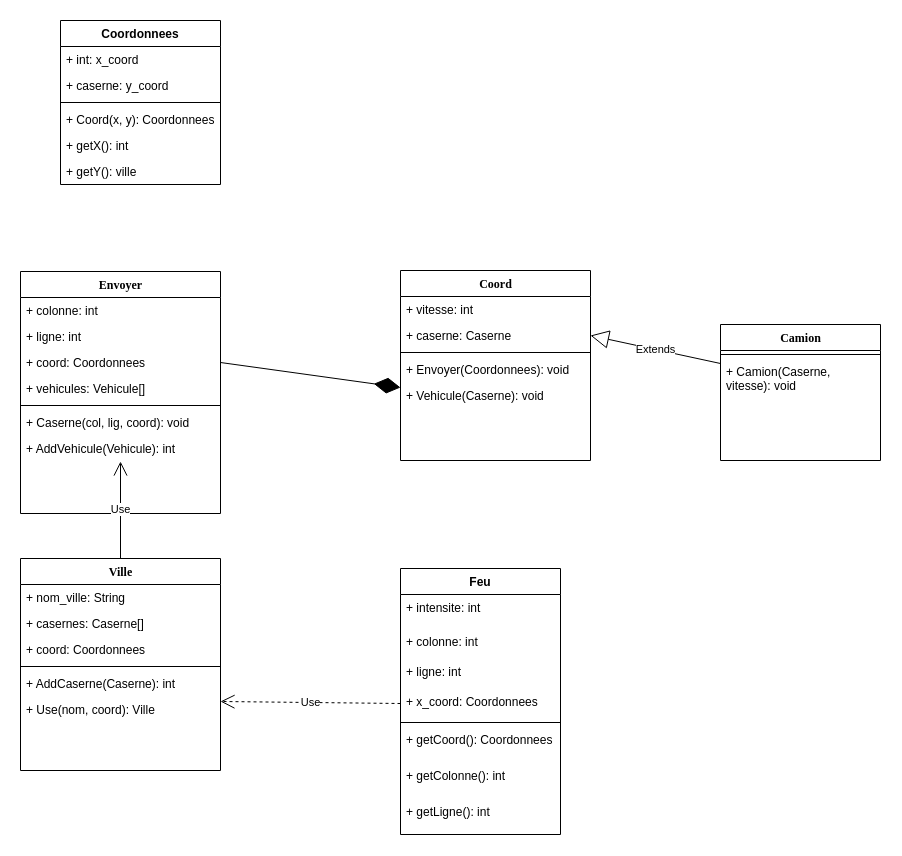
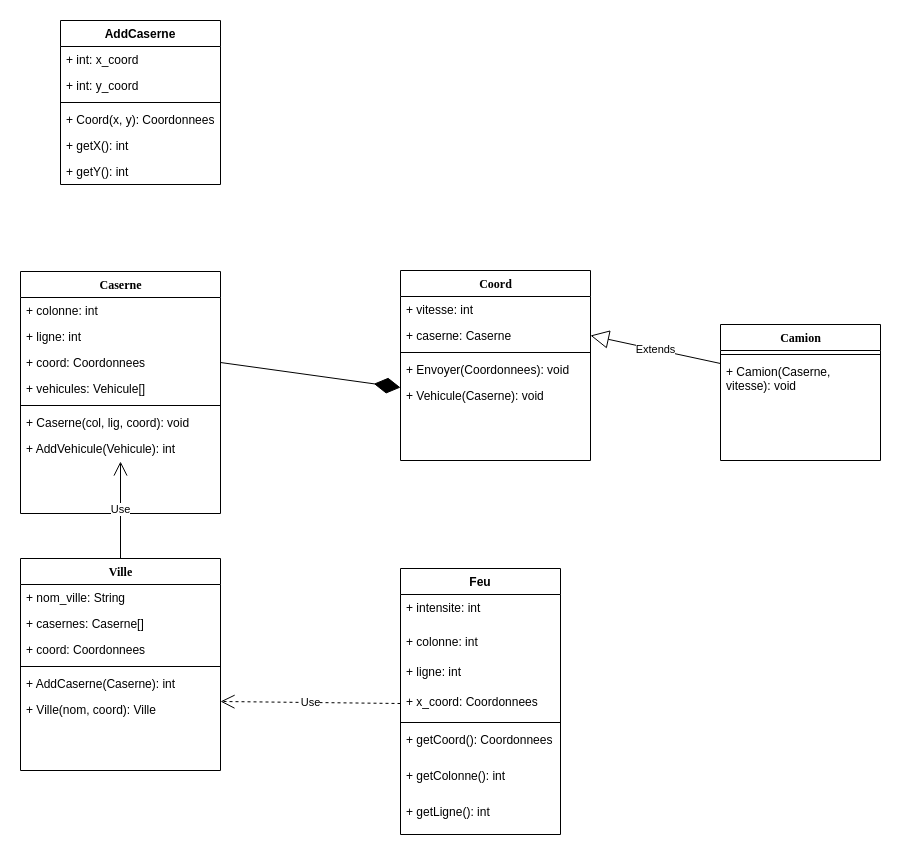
  <mxCell id="0" />
  <mxCell id="1" parent="0" />
- <mxCell id="2" value="Envoyer" style="swimlane;html=1;fontStyle=1;align=center;verticalAlign=top;childLayout=stackLayout;horizontal=1;startSize=26;horizontalStack=0;resizeParent=1;resizeLast=0;collapsible=1;marginBottom=0;swimlaneFillColor=#ffffff;rounded=0;shadow=0;comic=0;labelBackgroundColor=none;strokeWidth=1;fillColor=none;fontFamily=Verdana;fontSize=12" parent="1" vertex="1"><mxGeometry x="20" y="271" width="200" height="242" as="geometry" /></mxCell>
+ <mxCell id="2" value="Caserne" style="swimlane;html=1;fontStyle=1;align=center;verticalAlign=top;childLayout=stackLayout;horizontal=1;startSize=26;horizontalStack=0;resizeParent=1;resizeLast=0;collapsible=1;marginBottom=0;swimlaneFillColor=#ffffff;rounded=0;shadow=0;comic=0;labelBackgroundColor=none;strokeWidth=1;fillColor=none;fontFamily=Verdana;fontSize=12" parent="1" vertex="1"><mxGeometry x="20" y="271" width="200" height="242" as="geometry" /></mxCell>
  <mxCell id="3" value="+ colonne: int" style="text;html=1;strokeColor=none;fillColor=none;align=left;verticalAlign=top;spacingLeft=4;spacingRight=4;whiteSpace=wrap;overflow=hidden;rotatable=0;points=[[0,0.5],[1,0.5]];portConstraint=eastwest;" parent="2" vertex="1"><mxGeometry y="26" width="200" height="26" as="geometry" /></mxCell>
  <mxCell id="4" value="+ ligne: int" style="text;html=1;strokeColor=none;fillColor=none;align=left;verticalAlign=top;spacingLeft=4;spacingRight=4;whiteSpace=wrap;overflow=hidden;rotatable=0;points=[[0,0.5],[1,0.5]];portConstraint=eastwest;" parent="2" vertex="1"><mxGeometry y="52" width="200" height="26" as="geometry" /></mxCell>
  <mxCell id="5" value="+ coord: Coordonnees" style="text;html=1;strokeColor=none;fillColor=none;align=left;verticalAlign=top;spacingLeft=4;spacingRight=4;whiteSpace=wrap;overflow=hidden;rotatable=0;points=[[0,0.5],[1,0.5]];portConstraint=eastwest;" parent="2" vertex="1"><mxGeometry y="78" width="200" height="26" as="geometry" /></mxCell>
  <mxCell id="6" value="+ vehicules: Vehicule[]" style="text;html=1;strokeColor=none;fillColor=none;align=left;verticalAlign=top;spacingLeft=4;spacingRight=4;whiteSpace=wrap;overflow=hidden;rotatable=0;points=[[0,0.5],[1,0.5]];portConstraint=eastwest;" parent="2" vertex="1"><mxGeometry y="104" width="200" height="26" as="geometry" /></mxCell>
  <mxCell id="7" value="" style="line;html=1;strokeWidth=1;fillColor=none;align=left;verticalAlign=middle;spacingTop=-1;spacingLeft=3;spacingRight=3;rotatable=0;labelPosition=right;points=[];portConstraint=eastwest;" parent="2" vertex="1"><mxGeometry y="130" width="200" height="8" as="geometry" /></mxCell>
  <mxCell id="8" value="+ Caserne(col, lig, coord): void" style="text;html=1;strokeColor=none;fillColor=none;align=left;verticalAlign=top;spacingLeft=4;spacingRight=4;whiteSpace=wrap;overflow=hidden;rotatable=0;points=[[0,0.5],[1,0.5]];portConstraint=eastwest;" parent="2" vertex="1"><mxGeometry y="138" width="200" height="26" as="geometry" /></mxCell>
  <mxCell id="9" value="+ AddVehicule(Vehicule): int" style="text;html=1;strokeColor=none;fillColor=none;align=left;verticalAlign=top;spacingLeft=4;spacingRight=4;whiteSpace=wrap;overflow=hidden;rotatable=0;points=[[0,0.5],[1,0.5]];portConstraint=eastwest;" parent="2" vertex="1"><mxGeometry y="164" width="200" height="26" as="geometry" /></mxCell>
  <mxCell id="10" value="Coord" style="swimlane;html=1;fontStyle=1;align=center;verticalAlign=top;childLayout=stackLayout;horizontal=1;startSize=26;horizontalStack=0;resizeParent=1;resizeLast=0;collapsible=1;marginBottom=0;swimlaneFillColor=#ffffff;rounded=0;shadow=0;comic=0;labelBackgroundColor=none;strokeWidth=1;fillColor=none;fontFamily=Verdana;fontSize=12" parent="1" vertex="1"><mxGeometry x="400" y="270" width="190" height="190" as="geometry" /></mxCell>
  <mxCell id="11" value="+ vitesse: int" style="text;html=1;strokeColor=none;fillColor=none;align=left;verticalAlign=top;spacingLeft=4;spacingRight=4;whiteSpace=wrap;overflow=hidden;rotatable=0;points=[[0,0.5],[1,0.5]];portConstraint=eastwest;" parent="10" vertex="1"><mxGeometry y="26" width="190" height="26" as="geometry" /></mxCell>
  <mxCell id="12" value="+ caserne: Caserne" style="text;html=1;strokeColor=none;fillColor=none;align=left;verticalAlign=top;spacingLeft=4;spacingRight=4;whiteSpace=wrap;overflow=hidden;rotatable=0;points=[[0,0.5],[1,0.5]];portConstraint=eastwest;" parent="10" vertex="1"><mxGeometry y="52" width="190" height="26" as="geometry" /></mxCell>
  <mxCell id="13" value="" style="line;html=1;strokeWidth=1;fillColor=none;align=left;verticalAlign=middle;spacingTop=-1;spacingLeft=3;spacingRight=3;rotatable=0;labelPosition=right;points=[];portConstraint=eastwest;" parent="10" vertex="1"><mxGeometry y="78" width="190" height="8" as="geometry" /></mxCell>
  <mxCell id="14" value="+ Envoyer(Coordonnees): void" style="text;html=1;strokeColor=none;fillColor=none;align=left;verticalAlign=top;spacingLeft=4;spacingRight=4;whiteSpace=wrap;overflow=hidden;rotatable=0;points=[[0,0.5],[1,0.5]];portConstraint=eastwest;" parent="10" vertex="1"><mxGeometry y="86" width="190" height="26" as="geometry" /></mxCell>
  <mxCell id="15" value="+ Vehicule(Caserne): void" style="text;html=1;strokeColor=none;fillColor=none;align=left;verticalAlign=top;spacingLeft=4;spacingRight=4;whiteSpace=wrap;overflow=hidden;rotatable=0;points=[[0,0.5],[1,0.5]];portConstraint=eastwest;" parent="10" vertex="1"><mxGeometry y="112" width="190" height="52" as="geometry" /></mxCell>
  <mxCell id="16" value="Camion&lt;br&gt;" style="swimlane;html=1;fontStyle=1;align=center;verticalAlign=top;childLayout=stackLayout;horizontal=1;startSize=26;horizontalStack=0;resizeParent=1;resizeLast=0;collapsible=1;marginBottom=0;swimlaneFillColor=#ffffff;rounded=0;shadow=0;comic=0;labelBackgroundColor=none;strokeWidth=1;fillColor=none;fontFamily=Verdana;fontSize=12" parent="1" vertex="1"><mxGeometry x="720" y="324" width="160" height="136" as="geometry" /></mxCell>
  <mxCell id="17" value="" style="line;html=1;strokeWidth=1;fillColor=none;align=left;verticalAlign=middle;spacingTop=-1;spacingLeft=3;spacingRight=3;rotatable=0;labelPosition=right;points=[];portConstraint=eastwest;" parent="16" vertex="1"><mxGeometry y="26" width="160" height="8" as="geometry" /></mxCell>
  <mxCell id="18" value="+ Camion(Caserne, vitesse): void" style="text;html=1;strokeColor=none;fillColor=none;align=left;verticalAlign=top;spacingLeft=4;spacingRight=4;whiteSpace=wrap;overflow=hidden;rotatable=0;points=[[0,0.5],[1,0.5]];portConstraint=eastwest;" parent="16" vertex="1"><mxGeometry y="34" width="160" height="52" as="geometry" /></mxCell>
  <mxCell id="19" value="Ville" style="swimlane;html=1;fontStyle=1;align=center;verticalAlign=top;childLayout=stackLayout;horizontal=1;startSize=26;horizontalStack=0;resizeParent=1;resizeLast=0;collapsible=1;marginBottom=0;swimlaneFillColor=#ffffff;rounded=0;shadow=0;comic=0;labelBackgroundColor=none;strokeWidth=1;fillColor=none;fontFamily=Verdana;fontSize=12" parent="1" vertex="1"><mxGeometry x="20" y="558" width="200" height="212" as="geometry" /></mxCell>
  <mxCell id="20" value="+ nom_ville: String" style="text;html=1;strokeColor=none;fillColor=none;align=left;verticalAlign=top;spacingLeft=4;spacingRight=4;whiteSpace=wrap;overflow=hidden;rotatable=0;points=[[0,0.5],[1,0.5]];portConstraint=eastwest;" parent="19" vertex="1"><mxGeometry y="26" width="200" height="26" as="geometry" /></mxCell>
  <mxCell id="21" value="+ casernes: Caserne[]" style="text;html=1;strokeColor=none;fillColor=none;align=left;verticalAlign=top;spacingLeft=4;spacingRight=4;whiteSpace=wrap;overflow=hidden;rotatable=0;points=[[0,0.5],[1,0.5]];portConstraint=eastwest;" parent="19" vertex="1"><mxGeometry y="52" width="200" height="26" as="geometry" /></mxCell>
  <mxCell id="22" value="+ coord: Coordonnees" style="text;html=1;strokeColor=none;fillColor=none;align=left;verticalAlign=top;spacingLeft=4;spacingRight=4;whiteSpace=wrap;overflow=hidden;rotatable=0;points=[[0,0.5],[1,0.5]];portConstraint=eastwest;" parent="19" vertex="1"><mxGeometry y="78" width="200" height="26" as="geometry" /></mxCell>
  <mxCell id="23" value="" style="line;html=1;strokeWidth=1;fillColor=none;align=left;verticalAlign=middle;spacingTop=-1;spacingLeft=3;spacingRight=3;rotatable=0;labelPosition=right;points=[];portConstraint=eastwest;" parent="19" vertex="1"><mxGeometry y="104" width="200" height="8" as="geometry" /></mxCell>
  <mxCell id="24" value="+ AddCaserne(Caserne): int" style="text;html=1;strokeColor=none;fillColor=none;align=left;verticalAlign=top;spacingLeft=4;spacingRight=4;whiteSpace=wrap;overflow=hidden;rotatable=0;points=[[0,0.5],[1,0.5]];portConstraint=eastwest;" parent="19" vertex="1"><mxGeometry y="112" width="200" height="26" as="geometry" /></mxCell>
- <mxCell id="25" value="+ Use(nom, coord): Ville" style="text;html=1;strokeColor=none;fillColor=none;align=left;verticalAlign=top;spacingLeft=4;spacingRight=4;whiteSpace=wrap;overflow=hidden;rotatable=0;points=[[0,0.5],[1,0.5]];portConstraint=eastwest;" parent="19" vertex="1"><mxGeometry y="138" width="200" height="26" as="geometry" /></mxCell>
+ <mxCell id="25" value="+ Ville(nom, coord): Ville" style="text;html=1;strokeColor=none;fillColor=none;align=left;verticalAlign=top;spacingLeft=4;spacingRight=4;whiteSpace=wrap;overflow=hidden;rotatable=0;points=[[0,0.5],[1,0.5]];portConstraint=eastwest;" parent="19" vertex="1"><mxGeometry y="138" width="200" height="26" as="geometry" /></mxCell>
  <mxCell id="26" value="Feu" style="swimlane;fontStyle=1;align=center;verticalAlign=top;childLayout=stackLayout;horizontal=1;startSize=26;horizontalStack=0;resizeParent=1;resizeParentMax=0;resizeLast=0;collapsible=1;marginBottom=0;" parent="1" vertex="1"><mxGeometry x="400" y="568" width="160" height="266" as="geometry" /></mxCell>
  <mxCell id="27" value="+ intensite: int&#10;" style="text;strokeColor=none;fillColor=none;align=left;verticalAlign=top;spacingLeft=4;spacingRight=4;overflow=hidden;rotatable=0;points=[[0,0.5],[1,0.5]];portConstraint=eastwest;" parent="26" vertex="1"><mxGeometry y="26" width="160" height="34" as="geometry" /></mxCell>
  <mxCell id="28" value="+ colonne: int&#10;" style="text;strokeColor=none;fillColor=none;align=left;verticalAlign=top;spacingLeft=4;spacingRight=4;overflow=hidden;rotatable=0;points=[[0,0.5],[1,0.5]];portConstraint=eastwest;" parent="26" vertex="1"><mxGeometry y="60" width="160" height="30" as="geometry" /></mxCell>
  <mxCell id="29" value="+ ligne: int&#10;&#10;" style="text;strokeColor=none;fillColor=none;align=left;verticalAlign=top;spacingLeft=4;spacingRight=4;overflow=hidden;rotatable=0;points=[[0,0.5],[1,0.5]];portConstraint=eastwest;" parent="26" vertex="1"><mxGeometry y="90" width="160" height="30" as="geometry" /></mxCell>
  <mxCell id="30" value="+ x_coord: Coordonnees&#10;" style="text;strokeColor=none;fillColor=none;align=left;verticalAlign=top;spacingLeft=4;spacingRight=4;overflow=hidden;rotatable=0;points=[[0,0.5],[1,0.5]];portConstraint=eastwest;" parent="26" vertex="1"><mxGeometry y="120" width="160" height="30" as="geometry" /></mxCell>
  <mxCell id="31" value="" style="line;strokeWidth=1;fillColor=none;align=left;verticalAlign=middle;spacingTop=-1;spacingLeft=3;spacingRight=3;rotatable=0;labelPosition=right;points=[];portConstraint=eastwest;" parent="26" vertex="1"><mxGeometry y="150" width="160" height="8" as="geometry" /></mxCell>
  <mxCell id="32" value="+ getCoord(): Coordonnees&#10;" style="text;strokeColor=none;fillColor=none;align=left;verticalAlign=top;spacingLeft=4;spacingRight=4;overflow=hidden;rotatable=0;points=[[0,0.5],[1,0.5]];portConstraint=eastwest;" parent="26" vertex="1"><mxGeometry y="158" width="160" height="36" as="geometry" /></mxCell>
  <mxCell id="33" value="+ getColonne(): int&#10; &#10;" style="text;strokeColor=none;fillColor=none;align=left;verticalAlign=top;spacingLeft=4;spacingRight=4;overflow=hidden;rotatable=0;points=[[0,0.5],[1,0.5]];portConstraint=eastwest;" vertex="1" parent="26"><mxGeometry y="194" width="160" height="36" as="geometry" /></mxCell>
  <mxCell id="34" value="+ getLigne(): int&#10; &#10;" style="text;strokeColor=none;fillColor=none;align=left;verticalAlign=top;spacingLeft=4;spacingRight=4;overflow=hidden;rotatable=0;points=[[0,0.5],[1,0.5]];portConstraint=eastwest;" vertex="1" parent="26"><mxGeometry y="230" width="160" height="36" as="geometry" /></mxCell>
  <mxCell id="35" value="Extends" style="endArrow=block;endSize=16;endFill=0;html=1;entryX=1;entryY=0.5;entryDx=0;entryDy=0;exitX=0;exitY=0.5;exitDx=0;exitDy=0;" parent="1" target="12" edge="1"><mxGeometry width="160" relative="1" as="geometry"><mxPoint x="720" y="363" as="sourcePoint" /><mxPoint x="620" y="390" as="targetPoint" /></mxGeometry></mxCell>
  <mxCell id="36" value="" style="endArrow=diamondThin;endFill=1;endSize=24;html=1;entryX=0;entryY=0.5;entryDx=0;entryDy=0;exitX=1;exitY=0.5;exitDx=0;exitDy=0;" parent="1" source="5" edge="1"><mxGeometry width="160" relative="1" as="geometry"><mxPoint x="220" y="448" as="sourcePoint" /><mxPoint x="400" y="387" as="targetPoint" /></mxGeometry></mxCell>
  <mxCell id="37" value="Use" style="endArrow=open;endSize=12;dashed=0;html=1;exitX=0.5;exitY=0;exitDx=0;exitDy=0;entryX=0.5;entryY=1;entryDx=0;entryDy=0;entryPerimeter=0;" parent="1" source="19" target="9" edge="1"><mxGeometry width="160" relative="1" as="geometry"><mxPoint x="60" y="908" as="sourcePoint" /><mxPoint x="140" y="428" as="targetPoint" /></mxGeometry></mxCell>
  <mxCell id="38" value="Use" style="endArrow=open;endSize=12;dashed=1;html=1;exitX=0;exitY=0.5;exitDx=0;exitDy=0;entryX=1;entryY=0.5;entryDx=0;entryDy=0;" parent="1" source="30" edge="1"><mxGeometry width="160" relative="1" as="geometry"><mxPoint x="60" y="908" as="sourcePoint" /><mxPoint x="220" y="701" as="targetPoint" /></mxGeometry></mxCell>
- <mxCell id="39" value="Coordonnees" style="swimlane;fontStyle=1;align=center;verticalAlign=top;childLayout=stackLayout;horizontal=1;startSize=26;horizontalStack=0;resizeParent=1;resizeParentMax=0;resizeLast=0;collapsible=1;marginBottom=0;" parent="1" vertex="1"><mxGeometry x="60" y="20" width="160" height="164" as="geometry" /></mxCell>
+ <mxCell id="39" value="AddCaserne" style="swimlane;fontStyle=1;align=center;verticalAlign=top;childLayout=stackLayout;horizontal=1;startSize=26;horizontalStack=0;resizeParent=1;resizeParentMax=0;resizeLast=0;collapsible=1;marginBottom=0;" parent="1" vertex="1"><mxGeometry x="60" y="20" width="160" height="164" as="geometry" /></mxCell>
  <mxCell id="40" value="+ int: x_coord&#10;" style="text;strokeColor=none;fillColor=none;align=left;verticalAlign=top;spacingLeft=4;spacingRight=4;overflow=hidden;rotatable=0;points=[[0,0.5],[1,0.5]];portConstraint=eastwest;" parent="39" vertex="1"><mxGeometry y="26" width="160" height="26" as="geometry" /></mxCell>
- <mxCell id="41" value="+ caserne: y_coord&#10;" style="text;strokeColor=none;fillColor=none;align=left;verticalAlign=top;spacingLeft=4;spacingRight=4;overflow=hidden;rotatable=0;points=[[0,0.5],[1,0.5]];portConstraint=eastwest;" parent="39" vertex="1"><mxGeometry y="52" width="160" height="26" as="geometry" /></mxCell>
+ <mxCell id="41" value="+ int: y_coord&#10;" style="text;strokeColor=none;fillColor=none;align=left;verticalAlign=top;spacingLeft=4;spacingRight=4;overflow=hidden;rotatable=0;points=[[0,0.5],[1,0.5]];portConstraint=eastwest;" parent="39" vertex="1"><mxGeometry y="52" width="160" height="26" as="geometry" /></mxCell>
  <mxCell id="42" value="" style="line;strokeWidth=1;fillColor=none;align=left;verticalAlign=middle;spacingTop=-1;spacingLeft=3;spacingRight=3;rotatable=0;labelPosition=right;points=[];portConstraint=eastwest;" parent="39" vertex="1"><mxGeometry y="78" width="160" height="8" as="geometry" /></mxCell>
  <mxCell id="43" value="+ Coord(x, y): Coordonnees" style="text;strokeColor=none;fillColor=none;align=left;verticalAlign=top;spacingLeft=4;spacingRight=4;overflow=hidden;rotatable=0;points=[[0,0.5],[1,0.5]];portConstraint=eastwest;" parent="39" vertex="1"><mxGeometry y="86" width="160" height="26" as="geometry" /></mxCell>
  <mxCell id="44" value="+ getX(): int" style="text;strokeColor=none;fillColor=none;align=left;verticalAlign=top;spacingLeft=4;spacingRight=4;overflow=hidden;rotatable=0;points=[[0,0.5],[1,0.5]];portConstraint=eastwest;" parent="39" vertex="1"><mxGeometry y="112" width="160" height="26" as="geometry" /></mxCell>
- <mxCell id="45" value="+ getY(): ville" style="text;strokeColor=none;fillColor=none;align=left;verticalAlign=top;spacingLeft=4;spacingRight=4;overflow=hidden;rotatable=0;points=[[0,0.5],[1,0.5]];portConstraint=eastwest;" parent="39" vertex="1"><mxGeometry y="138" width="160" height="26" as="geometry" /></mxCell>
+ <mxCell id="45" value="+ getY(): int" style="text;strokeColor=none;fillColor=none;align=left;verticalAlign=top;spacingLeft=4;spacingRight=4;overflow=hidden;rotatable=0;points=[[0,0.5],[1,0.5]];portConstraint=eastwest;" parent="39" vertex="1"><mxGeometry y="138" width="160" height="26" as="geometry" /></mxCell>
